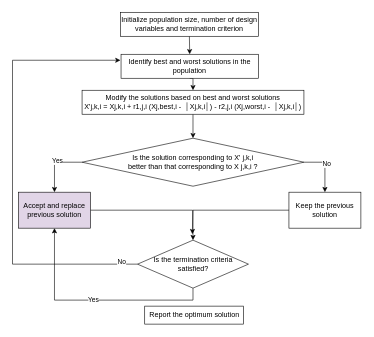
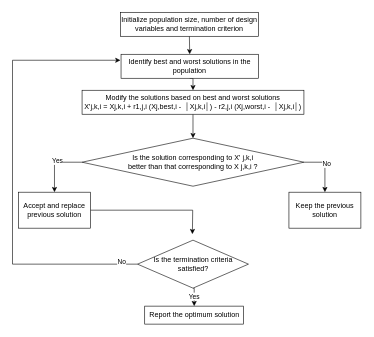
  <mxCell id="0" />
  <mxCell id="1" parent="0" />
  <mxCell id="2" style="edgeStyle=orthogonalEdgeStyle;rounded=0;orthogonalLoop=1;jettySize=auto;html=1;exitX=0.5;exitY=1;exitDx=0;exitDy=0;entryX=0.5;entryY=0;entryDx=0;entryDy=0;" edge="1" parent="1" source="3" target="5"><mxGeometry relative="1" as="geometry" /></mxCell>
  <mxCell id="3" value="Initialize population size, number of design variables and termination criterion" style="rounded=0;whiteSpace=wrap;html=1;" vertex="1" parent="1"><mxGeometry x="200" y="20" width="230" height="40" as="geometry" /></mxCell>
  <mxCell id="4" style="edgeStyle=orthogonalEdgeStyle;rounded=0;orthogonalLoop=1;jettySize=auto;html=1;exitX=0.5;exitY=1;exitDx=0;exitDy=0;entryX=0.5;entryY=0;entryDx=0;entryDy=0;" edge="1" parent="1" source="5" target="7"><mxGeometry relative="1" as="geometry" /></mxCell>
  <mxCell id="5" value="Identify best and worst solutions in the population" style="rounded=0;whiteSpace=wrap;html=1;" vertex="1" parent="1"><mxGeometry x="201" y="90" width="229" height="40" as="geometry" /></mxCell>
  <mxCell id="6" style="edgeStyle=orthogonalEdgeStyle;rounded=0;orthogonalLoop=1;jettySize=auto;html=1;exitX=0.5;exitY=1;exitDx=0;exitDy=0;" edge="1" parent="1" source="7" target="12"><mxGeometry relative="1" as="geometry" /></mxCell>
  <mxCell id="7" value="Modify the solutions based on best and worst solutions&lt;br&gt;X'j,k,i = Xj,k,i + r1,j,i (Xj,best,i -&amp;nbsp; │Xj,k,i│) - r2,j,i (Xj,worst,i -&amp;nbsp; │Xj,k,i│)" style="rounded=0;whiteSpace=wrap;html=1;" vertex="1" parent="1"><mxGeometry x="136" y="150" width="370" height="40" as="geometry" /></mxCell>
  <mxCell id="8" style="edgeStyle=orthogonalEdgeStyle;rounded=0;orthogonalLoop=1;jettySize=auto;html=1;exitX=0;exitY=0.5;exitDx=0;exitDy=0;entryX=0.5;entryY=0;entryDx=0;entryDy=0;" edge="1" parent="1" source="12" target="16"><mxGeometry relative="1" as="geometry" /></mxCell>
  <mxCell id="9" value="Yes" style="edgeLabel;html=1;align=center;verticalAlign=middle;resizable=0;points=[];" vertex="1" connectable="0" parent="8"><mxGeometry x="-0.126" y="-3" relative="1" as="geometry"><mxPoint as="offset" /></mxGeometry></mxCell>
  <mxCell id="10" style="edgeStyle=orthogonalEdgeStyle;rounded=0;orthogonalLoop=1;jettySize=auto;html=1;entryX=0.5;entryY=0;entryDx=0;entryDy=0;exitX=1;exitY=0.5;exitDx=0;exitDy=0;" edge="1" parent="1" source="12" target="14"><mxGeometry relative="1" as="geometry" /></mxCell>
  <mxCell id="11" value="No" style="edgeLabel;html=1;align=center;verticalAlign=middle;resizable=0;points=[];" vertex="1" connectable="0" parent="10"><mxGeometry x="-0.12" y="2" relative="1" as="geometry"><mxPoint as="offset" /></mxGeometry></mxCell>
  <mxCell id="12" value="Is the solution corresponding to X' j,k,i&lt;br&gt;better than that corresponding to X j,k,i ?" style="rhombus;whiteSpace=wrap;html=1;" vertex="1" parent="1"><mxGeometry x="136" y="230" width="370" height="80" as="geometry" /></mxCell>
- <mxCell id="13" style="edgeStyle=orthogonalEdgeStyle;rounded=0;orthogonalLoop=1;jettySize=auto;html=1;" edge="1" parent="1" source="14" target="20"><mxGeometry relative="1" as="geometry" /></mxCell>
  <mxCell id="14" value="Keep the previous solution" style="rounded=0;whiteSpace=wrap;html=1;" vertex="1" parent="1"><mxGeometry x="481" y="320" width="120" height="60" as="geometry" /></mxCell>
  <mxCell id="15" style="edgeStyle=orthogonalEdgeStyle;rounded=0;orthogonalLoop=1;jettySize=auto;html=1;" edge="1" parent="1" source="16"><mxGeometry relative="1" as="geometry"><mxPoint x="320" y="390" as="targetPoint" /></mxGeometry></mxCell>
- <mxCell id="16" value="Accept and replace previous solution" style="rounded=0;whiteSpace=wrap;html=1;fillColor=#e1d5e7;" vertex="1" parent="1"><mxGeometry x="30" y="320" width="120" height="60" as="geometry" /></mxCell>
- <mxCell id="17" value="Yes" style="edgeStyle=orthogonalEdgeStyle;rounded=0;orthogonalLoop=1;jettySize=auto;html=1;exitX=0.5;exitY=1;exitDx=0;exitDy=0;" edge="1" parent="1" source="20" target="16"><mxGeometry relative="1" as="geometry" /></mxCell>
+ <mxCell id="16" value="Accept and replace previous solution" style="rounded=0;whiteSpace=wrap;html=1;" vertex="1" parent="1"><mxGeometry x="30" y="320" width="120" height="60" as="geometry" /></mxCell>
+ <mxCell id="17" value="Yes" style="edgeStyle=orthogonalEdgeStyle;rounded=0;orthogonalLoop=1;jettySize=auto;html=1;exitX=0.5;exitY=1;exitDx=0;exitDy=0;entryX=0.5;entryY=0;entryDx=0;entryDy=0;" edge="1" parent="1" source="20" target="21"><mxGeometry relative="1" as="geometry" /></mxCell>
  <mxCell id="18" style="edgeStyle=orthogonalEdgeStyle;rounded=0;orthogonalLoop=1;jettySize=auto;html=1;" edge="1" parent="1" source="20"><mxGeometry relative="1" as="geometry"><mxPoint x="200" y="100" as="targetPoint" /><Array as="points"><mxPoint x="20" y="440" /><mxPoint x="20" y="100" /></Array></mxGeometry></mxCell>
  <mxCell id="19" value="No" style="edgeLabel;html=1;align=center;verticalAlign=middle;resizable=0;points=[];" vertex="1" connectable="0" parent="18"><mxGeometry x="-0.924" y="-4" relative="1" as="geometry"><mxPoint x="1" as="offset" /></mxGeometry></mxCell>
  <mxCell id="20" value="Is the termination criteria satisfied?" style="rhombus;whiteSpace=wrap;html=1;" vertex="1" parent="1"><mxGeometry x="228.5" y="400" width="185" height="80" as="geometry" /></mxCell>
  <mxCell id="21" value="Report the optimum solution" style="rounded=0;whiteSpace=wrap;html=1;" vertex="1" parent="1"><mxGeometry x="240.5" y="510" width="165" height="30" as="geometry" /></mxCell>
